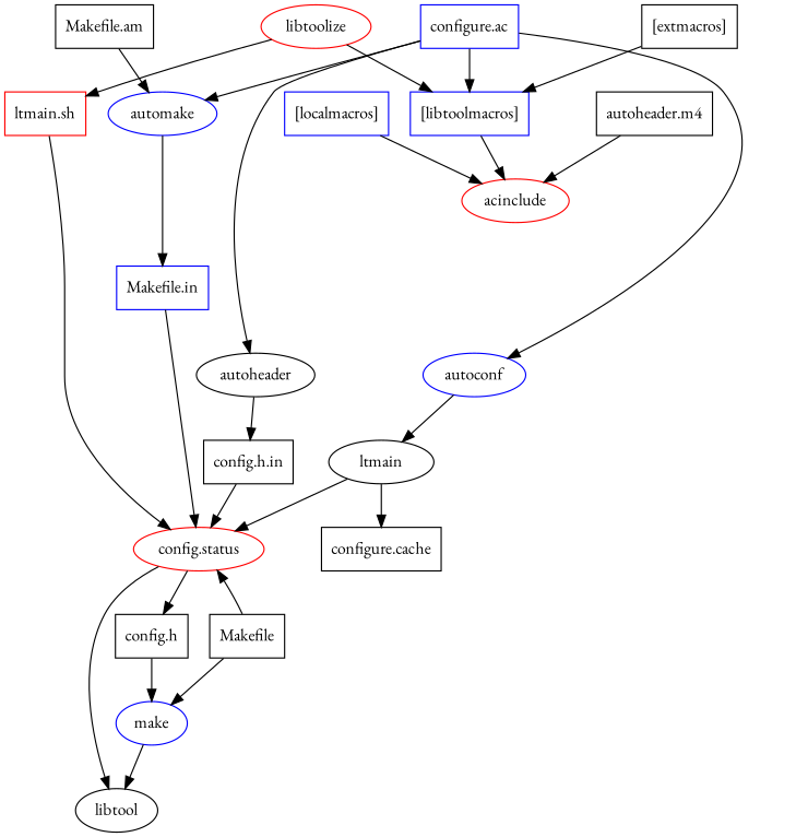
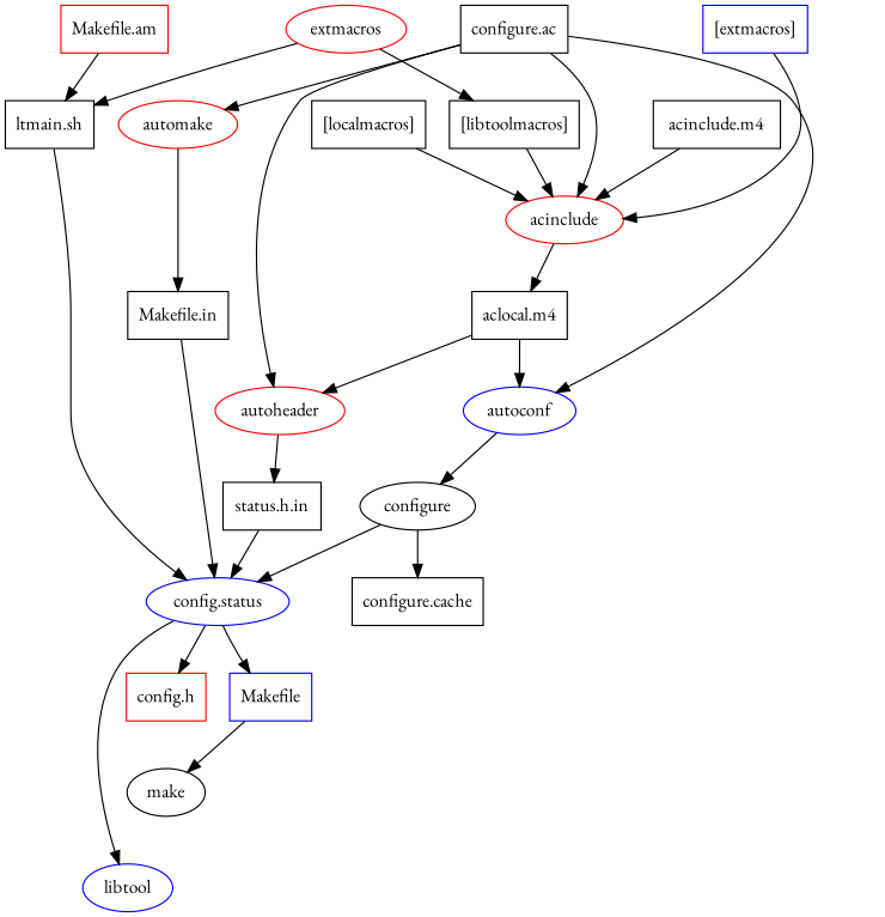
  strict digraph {
    fontname="EB Garamond"
    node [color=black fontname="EB Garamond" shape=box]
    edge [fontname="EB Garamond"]
-   n1 [label="autoheader.m4"]
+   n1 [label="acinclude.m4"]
    n2 [color=red label=acinclude shape=""]
-   n4 [color=red label="ltmain.sh"]
-   n5 [color=red label="config.status" shape=""]
-   n6 [label=Makefile]
-   n7 [label="config.h"]
-   libtool [shape=""]
-   n9 [color=blue label="[libtoolmacros]"]
-   n10 [color=blue label="[localmacros]"]
-   n11 [label="[extmacros]"]
+   n3 [label="aclocal.m4"]
+   n4 [label="ltmain.sh"]
+   n5 [color=blue label="config.status" shape=""]
+   n6 [color=blue label=Makefile]
+   n7 [color=red label="config.h"]
+   libtool [color=blue shape=""]
+   n9 [label="[libtoolmacros]"]
+   n10 [label="[localmacros]"]
+   n11 [color=blue label="[extmacros]"]
    autoconf [color=blue shape=""]
-   autoheader [shape=""]
-   configure [label=ltmain color="" shape=""]
-   n15 [label="config.h.in"]
-   n16 [color=blue label="configure.ac"]
-   automake [color=blue shape=""]
-   n18 [color=blue label="Makefile.in"]
-   n19 [label="Makefile.am"]
-   make [color=blue shape=""]
+   autoheader [color=red shape=""]
+   configure [color="" shape=""]
+   n15 [label="status.h.in"]
+   n16 [label="configure.ac"]
+   automake [color=red shape=""]
+   n18 [label="Makefile.in"]
+   n19 [color=red label="Makefile.am"]
+   make [shape=""]
    n21 [label="configure.cache"]
-   libtoolize [color=red shape=""]
+   libtoolize [color=red label=extmacros shape=""]
    n1 -> n2
+   n2 -> n3
+   n3 -> autoconf
+   n3 -> autoheader
    n4 -> n5
-   n6 -> n5
+   n5 -> n6
    n5 -> n7
    n5 -> libtool
    n6 -> make
-   n7 -> make
    n9 -> n2
    n10 -> n2
-   n11 -> n9
+   n11 -> n2
    autoconf -> configure
    autoheader -> n15
    configure -> n5
    configure -> n21
    n15 -> n5
-   n16 -> n9
+   n16 -> n2
    n16 -> autoconf
    n16 -> autoheader
    n16 -> automake
    automake -> n18
    n18 -> n5
-   n19 -> automake
-   make -> libtool
+   n19 -> n4
    libtoolize -> n4
    libtoolize -> n9
  }
